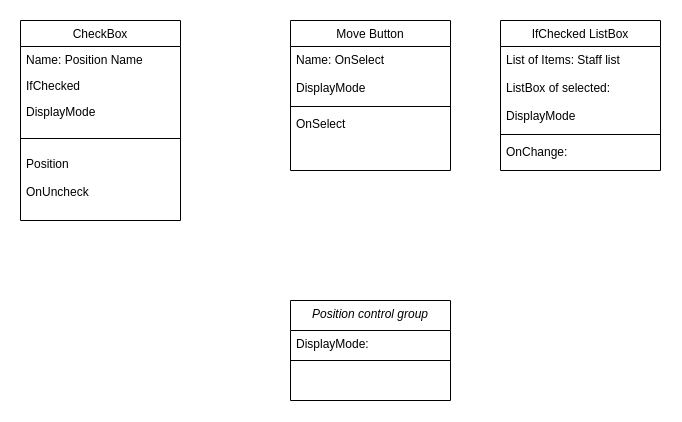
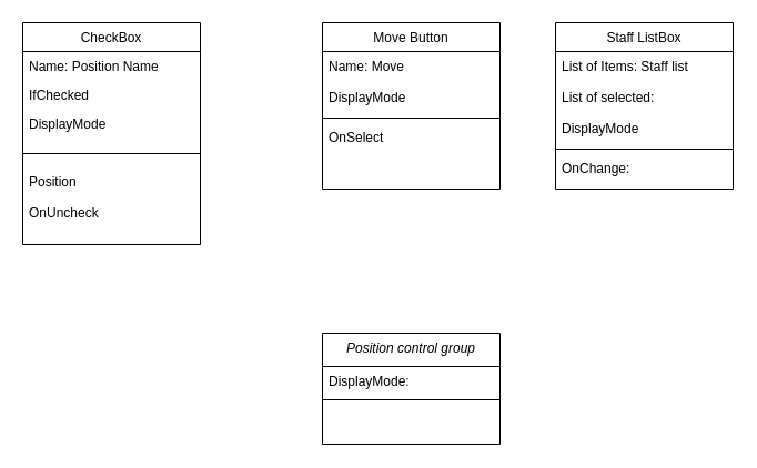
  <mxCell id="0" />
  <mxCell id="1" parent="0" />
  <mxCell id="2" value="CheckBox" style="swimlane;fontStyle=0;align=center;verticalAlign=top;childLayout=stackLayout;horizontal=1;startSize=26;horizontalStack=0;resizeParent=1;resizeLast=0;collapsible=1;marginBottom=0;rounded=0;shadow=0;strokeWidth=1;" vertex="1" parent="1"><mxGeometry x="20" y="20" width="160" height="200" as="geometry"><mxRectangle x="340" y="380" width="170" height="26" as="alternateBounds" /></mxGeometry></mxCell>
  <mxCell id="3" value="Name: Position Name" style="text;align=left;verticalAlign=top;spacingLeft=4;spacingRight=4;overflow=hidden;rotatable=0;points=[[0,0.5],[1,0.5]];portConstraint=eastwest;" vertex="1" parent="2"><mxGeometry y="26" width="160" height="26" as="geometry" /></mxCell>
  <mxCell id="4" value="IfChecked" style="text;align=left;verticalAlign=top;spacingLeft=4;spacingRight=4;overflow=hidden;rotatable=0;points=[[0,0.5],[1,0.5]];portConstraint=eastwest;" vertex="1" parent="2"><mxGeometry y="52" width="160" height="26" as="geometry" /></mxCell>
  <mxCell id="5" value="DisplayMode" style="text;align=left;verticalAlign=top;spacingLeft=4;spacingRight=4;overflow=hidden;rotatable=0;points=[[0,0.5],[1,0.5]];portConstraint=eastwest;" vertex="1" parent="2"><mxGeometry y="78" width="160" height="28" as="geometry" /></mxCell>
  <mxCell id="6" value="" style="line;html=1;strokeWidth=1;align=left;verticalAlign=middle;spacingTop=-1;spacingLeft=3;spacingRight=3;rotatable=0;labelPosition=right;points=[];portConstraint=eastwest;" vertex="1" parent="2"><mxGeometry y="106" width="160" height="24" as="geometry" /></mxCell>
  <mxCell id="7" value="Position" style="text;align=left;verticalAlign=top;spacingLeft=4;spacingRight=4;overflow=hidden;rotatable=0;points=[[0,0.5],[1,0.5]];portConstraint=eastwest;" vertex="1" parent="2"><mxGeometry y="130" width="160" height="28" as="geometry" /></mxCell>
  <mxCell id="8" value="OnUncheck" style="text;align=left;verticalAlign=top;spacingLeft=4;spacingRight=4;overflow=hidden;rotatable=0;points=[[0,0.5],[1,0.5]];portConstraint=eastwest;" vertex="1" parent="2"><mxGeometry y="158" width="160" height="28" as="geometry" /></mxCell>
  <mxCell id="9" value="Move Button" style="swimlane;fontStyle=0;align=center;verticalAlign=top;childLayout=stackLayout;horizontal=1;startSize=26;horizontalStack=0;resizeParent=1;resizeLast=0;collapsible=1;marginBottom=0;rounded=0;shadow=0;strokeWidth=1;" vertex="1" parent="1"><mxGeometry x="290" y="20" width="160" height="150" as="geometry"><mxRectangle x="340" y="380" width="170" height="26" as="alternateBounds" /></mxGeometry></mxCell>
- <mxCell id="10" value="Name: OnSelect" style="text;align=left;verticalAlign=top;spacingLeft=4;spacingRight=4;overflow=hidden;rotatable=0;points=[[0,0.5],[1,0.5]];portConstraint=eastwest;" vertex="1" parent="9"><mxGeometry y="26" width="160" height="28" as="geometry" /></mxCell>
+ <mxCell id="10" value="Name: Move" style="text;align=left;verticalAlign=top;spacingLeft=4;spacingRight=4;overflow=hidden;rotatable=0;points=[[0,0.5],[1,0.5]];portConstraint=eastwest;" vertex="1" parent="9"><mxGeometry y="26" width="160" height="28" as="geometry" /></mxCell>
  <mxCell id="11" value="DisplayMode" style="text;align=left;verticalAlign=top;spacingLeft=4;spacingRight=4;overflow=hidden;rotatable=0;points=[[0,0.5],[1,0.5]];portConstraint=eastwest;" vertex="1" parent="9"><mxGeometry y="54" width="160" height="28" as="geometry" /></mxCell>
  <mxCell id="12" value="" style="line;html=1;strokeWidth=1;align=left;verticalAlign=middle;spacingTop=-1;spacingLeft=3;spacingRight=3;rotatable=0;labelPosition=right;points=[];portConstraint=eastwest;" vertex="1" parent="9"><mxGeometry y="82" width="160" height="8" as="geometry" /></mxCell>
  <mxCell id="13" value="OnSelect" style="text;align=left;verticalAlign=top;spacingLeft=4;spacingRight=4;overflow=hidden;rotatable=0;points=[[0,0.5],[1,0.5]];portConstraint=eastwest;" vertex="1" parent="9"><mxGeometry y="90" width="160" height="26" as="geometry" /></mxCell>
- <mxCell id="14" value="IfChecked ListBox" style="swimlane;fontStyle=0;align=center;verticalAlign=top;childLayout=stackLayout;horizontal=1;startSize=26;horizontalStack=0;resizeParent=1;resizeLast=0;collapsible=1;marginBottom=0;rounded=0;shadow=0;strokeWidth=1;" vertex="1" parent="1"><mxGeometry x="500" y="20" width="160" height="150" as="geometry"><mxRectangle x="340" y="380" width="170" height="26" as="alternateBounds" /></mxGeometry></mxCell>
+ <mxCell id="14" value="Staff ListBox" style="swimlane;fontStyle=0;align=center;verticalAlign=top;childLayout=stackLayout;horizontal=1;startSize=26;horizontalStack=0;resizeParent=1;resizeLast=0;collapsible=1;marginBottom=0;rounded=0;shadow=0;strokeWidth=1;" vertex="1" parent="1"><mxGeometry x="500" y="20" width="160" height="150" as="geometry"><mxRectangle x="340" y="380" width="170" height="26" as="alternateBounds" /></mxGeometry></mxCell>
  <mxCell id="15" value="List of Items: Staff list" style="text;align=left;verticalAlign=top;spacingLeft=4;spacingRight=4;overflow=hidden;rotatable=0;points=[[0,0.5],[1,0.5]];portConstraint=eastwest;" vertex="1" parent="14"><mxGeometry y="26" width="160" height="28" as="geometry" /></mxCell>
- <mxCell id="16" value="ListBox of selected:" style="text;align=left;verticalAlign=top;spacingLeft=4;spacingRight=4;overflow=hidden;rotatable=0;points=[[0,0.5],[1,0.5]];portConstraint=eastwest;" vertex="1" parent="14"><mxGeometry y="54" width="160" height="28" as="geometry" /></mxCell>
+ <mxCell id="16" value="List of selected:" style="text;align=left;verticalAlign=top;spacingLeft=4;spacingRight=4;overflow=hidden;rotatable=0;points=[[0,0.5],[1,0.5]];portConstraint=eastwest;" vertex="1" parent="14"><mxGeometry y="54" width="160" height="28" as="geometry" /></mxCell>
  <mxCell id="17" value="DisplayMode" style="text;align=left;verticalAlign=top;spacingLeft=4;spacingRight=4;overflow=hidden;rotatable=0;points=[[0,0.5],[1,0.5]];portConstraint=eastwest;" vertex="1" parent="14"><mxGeometry y="82" width="160" height="28" as="geometry" /></mxCell>
  <mxCell id="18" value="" style="line;html=1;strokeWidth=1;align=left;verticalAlign=middle;spacingTop=-1;spacingLeft=3;spacingRight=3;rotatable=0;labelPosition=right;points=[];portConstraint=eastwest;" vertex="1" parent="14"><mxGeometry y="110" width="160" height="8" as="geometry" /></mxCell>
  <mxCell id="19" value="OnChange:" style="text;align=left;verticalAlign=top;spacingLeft=4;spacingRight=4;overflow=hidden;rotatable=0;points=[[0,0.5],[1,0.5]];portConstraint=eastwest;" vertex="1" parent="14"><mxGeometry y="118" width="160" height="26" as="geometry" /></mxCell>
  <mxCell id="20" value="Position control group" style="swimlane;fontStyle=2;align=center;verticalAlign=top;childLayout=stackLayout;horizontal=1;startSize=30;horizontalStack=0;resizeParent=1;resizeLast=0;collapsible=1;marginBottom=0;rounded=0;shadow=0;strokeWidth=1;" vertex="1" parent="1"><mxGeometry x="290" y="300" width="160" height="100" as="geometry"><mxRectangle x="110" y="30" width="160" height="26" as="alternateBounds" /></mxGeometry></mxCell>
  <mxCell id="21" value="DisplayMode:" style="text;align=left;verticalAlign=top;spacingLeft=4;spacingRight=4;overflow=hidden;rotatable=0;points=[[0,0.5],[1,0.5]];portConstraint=eastwest;" vertex="1" parent="20"><mxGeometry y="30" width="160" height="26" as="geometry" /></mxCell>
  <mxCell id="22" value="" style="line;html=1;strokeWidth=1;align=left;verticalAlign=middle;spacingTop=-1;spacingLeft=3;spacingRight=3;rotatable=0;labelPosition=right;points=[];portConstraint=eastwest;" vertex="1" parent="20"><mxGeometry y="56" width="160" height="8" as="geometry" /></mxCell>
